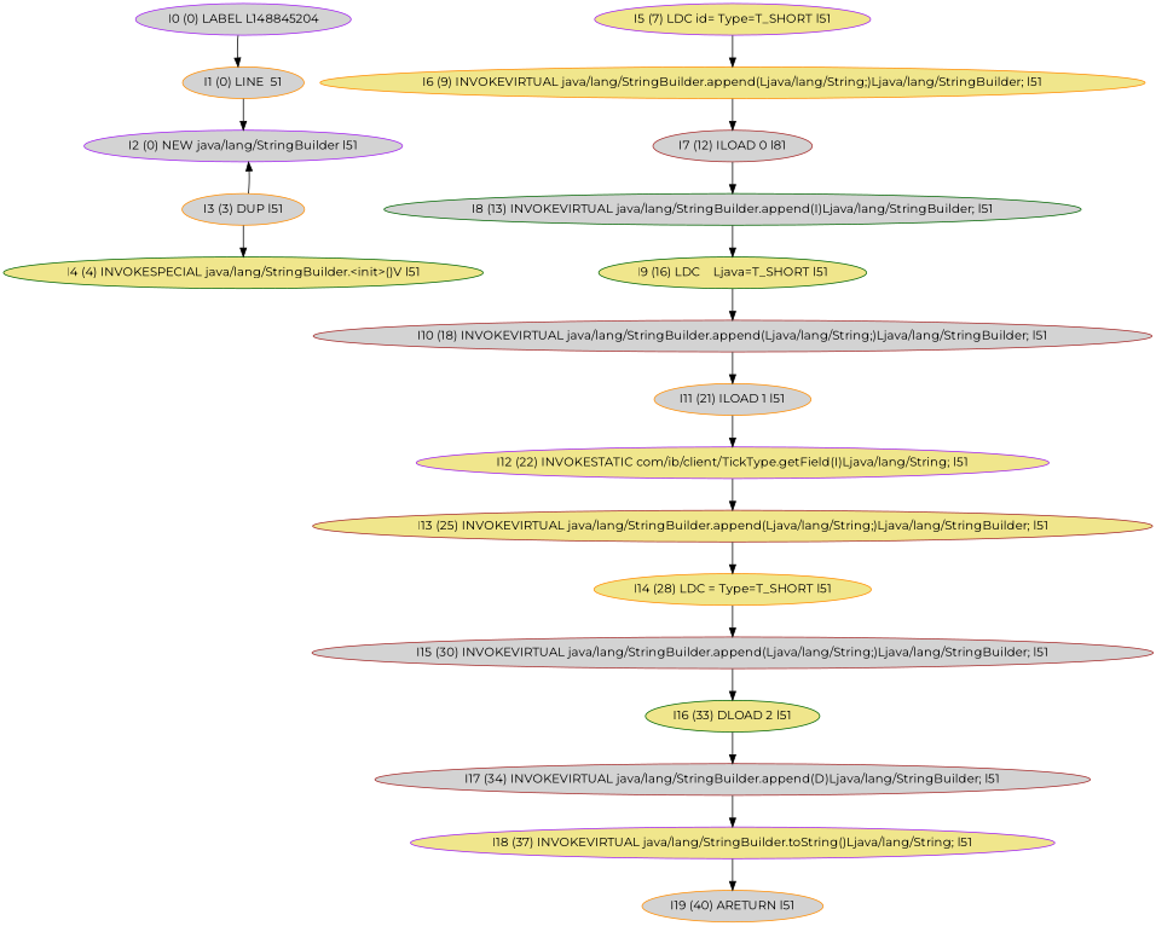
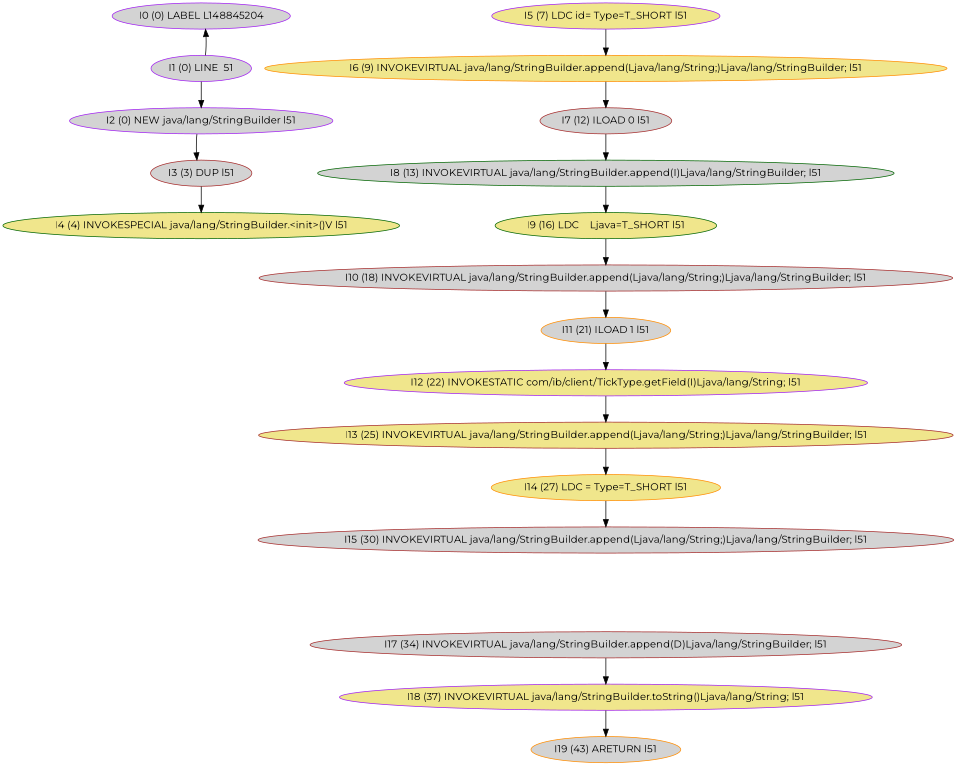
  digraph {
    fontname=Montserrat
    node [color=brown fillcolor=lightgrey fontname=Montserrat style=filled]
    edge [fontname=Montserrat]
    n1 [color=purple label="I0 (0) LABEL L148845204"]
-   n2 [color=darkorange label="I1 (0) LINE  51"]
+   n2 [color=purple label="I1 (0) LINE  51"]
    n3 [color=purple label="I2 (0) NEW java/lang/StringBuilder l51"]
-   n4 [color=darkorange label="I3 (3) DUP l51"]
+   n4 [label="I3 (3) DUP l51"]
    n5 [color=darkgreen fillcolor=khaki label="I4 (4) INVOKESPECIAL java/lang/StringBuilder.<init>()V l51"]
    n6 [color=purple fillcolor=khaki label="I5 (7) LDC id= Type=T_SHORT l51"]
    n7 [color=darkorange fillcolor=khaki label="I6 (9) INVOKEVIRTUAL java/lang/StringBuilder.append(Ljava/lang/String;)Ljava/lang/StringBuilder; l51"]
-   n8 [label="I7 (12) ILOAD 0 l81"]
+   n8 [label="I7 (12) ILOAD 0 l51"]
    n9 [color=darkgreen label="I8 (13) INVOKEVIRTUAL java/lang/StringBuilder.append(I)Ljava/lang/StringBuilder; l51"]
    n10 [color=darkgreen fillcolor=khaki label="I9 (16) LDC    Ljava=T_SHORT l51"]
    n11 [label="I10 (18) INVOKEVIRTUAL java/lang/StringBuilder.append(Ljava/lang/String;)Ljava/lang/StringBuilder; l51"]
    n12 [color=darkorange label="I11 (21) ILOAD 1 l51"]
    n13 [color=purple fillcolor=khaki label="I12 (22) INVOKESTATIC com/ib/client/TickType.getField(I)Ljava/lang/String; l51"]
    n14 [fillcolor=khaki label="I13 (25) INVOKEVIRTUAL java/lang/StringBuilder.append(Ljava/lang/String;)Ljava/lang/StringBuilder; l51"]
-   n15 [color=darkorange fillcolor=khaki label="I14 (28) LDC = Type=T_SHORT l51"]
+   n15 [color=darkorange fillcolor=khaki label="I14 (27) LDC = Type=T_SHORT l51"]
    n16 [label="I15 (30) INVOKEVIRTUAL java/lang/StringBuilder.append(Ljava/lang/String;)Ljava/lang/StringBuilder; l51"]
-   n17 [color=darkgreen fillcolor=khaki label="I16 (33) DLOAD 2 l51"]
    n18 [label="I17 (34) INVOKEVIRTUAL java/lang/StringBuilder.append(D)Ljava/lang/StringBuilder; l51"]
    n19 [color=purple fillcolor=khaki label="I18 (37) INVOKEVIRTUAL java/lang/StringBuilder.toString()Ljava/lang/String; l51"]
-   n20 [color=darkorange label="I19 (40) ARETURN l51"]
-   n1 -> n2
+   n20 [color=darkorange label="I19 (43) ARETURN l51"]
+   n2 -> n1
    n2 -> n3
-   n4 -> n3
+   n3 -> n4
    n4 -> n5
    n6 -> n7
    n7 -> n8
    n8 -> n9
    n9 -> n10
    n10 -> n11
    n11 -> n12
    n12 -> n13
    n13 -> n14
    n14 -> n15
    n15 -> n16
-   n16 -> n17
-   n17 -> n18
    n18 -> n19
    n19 -> n20
  }
